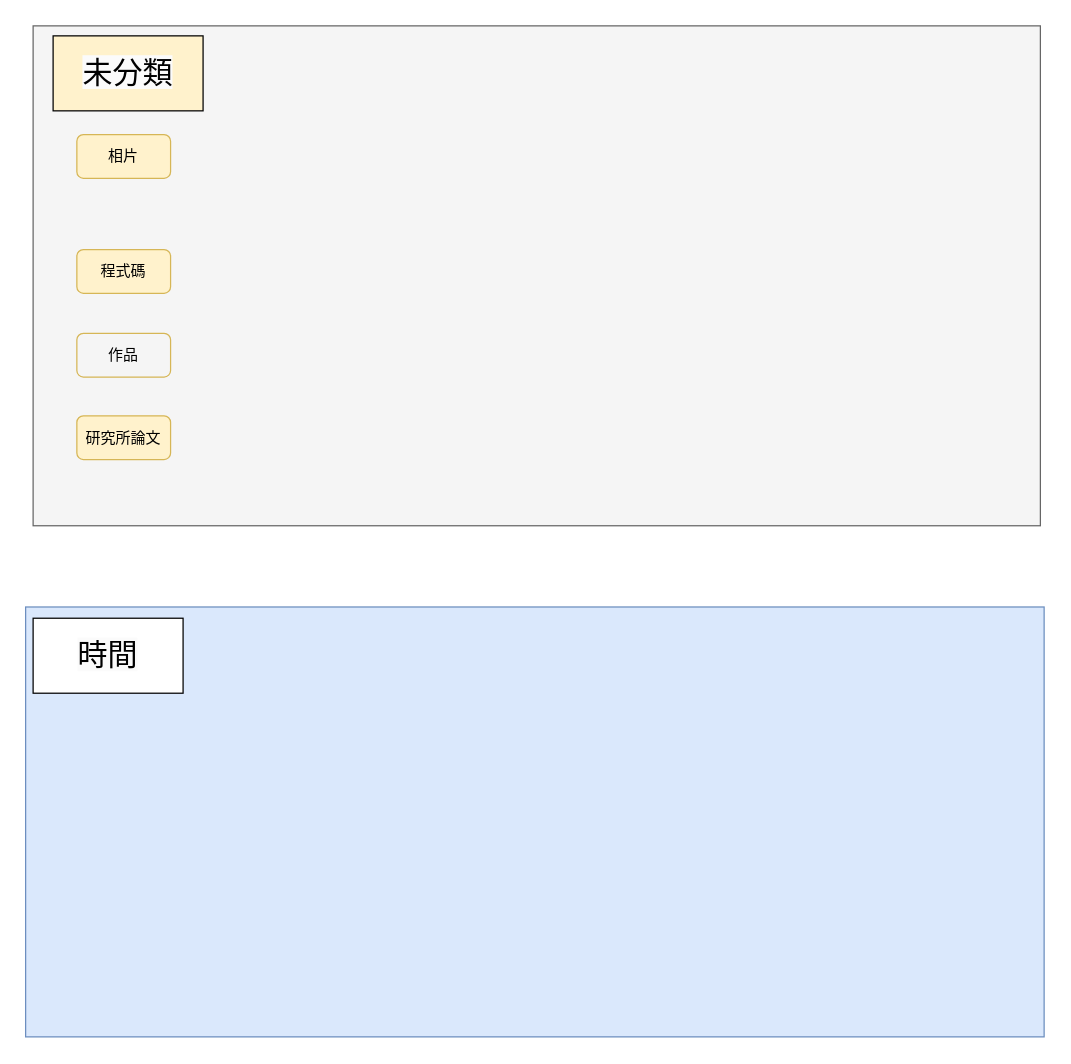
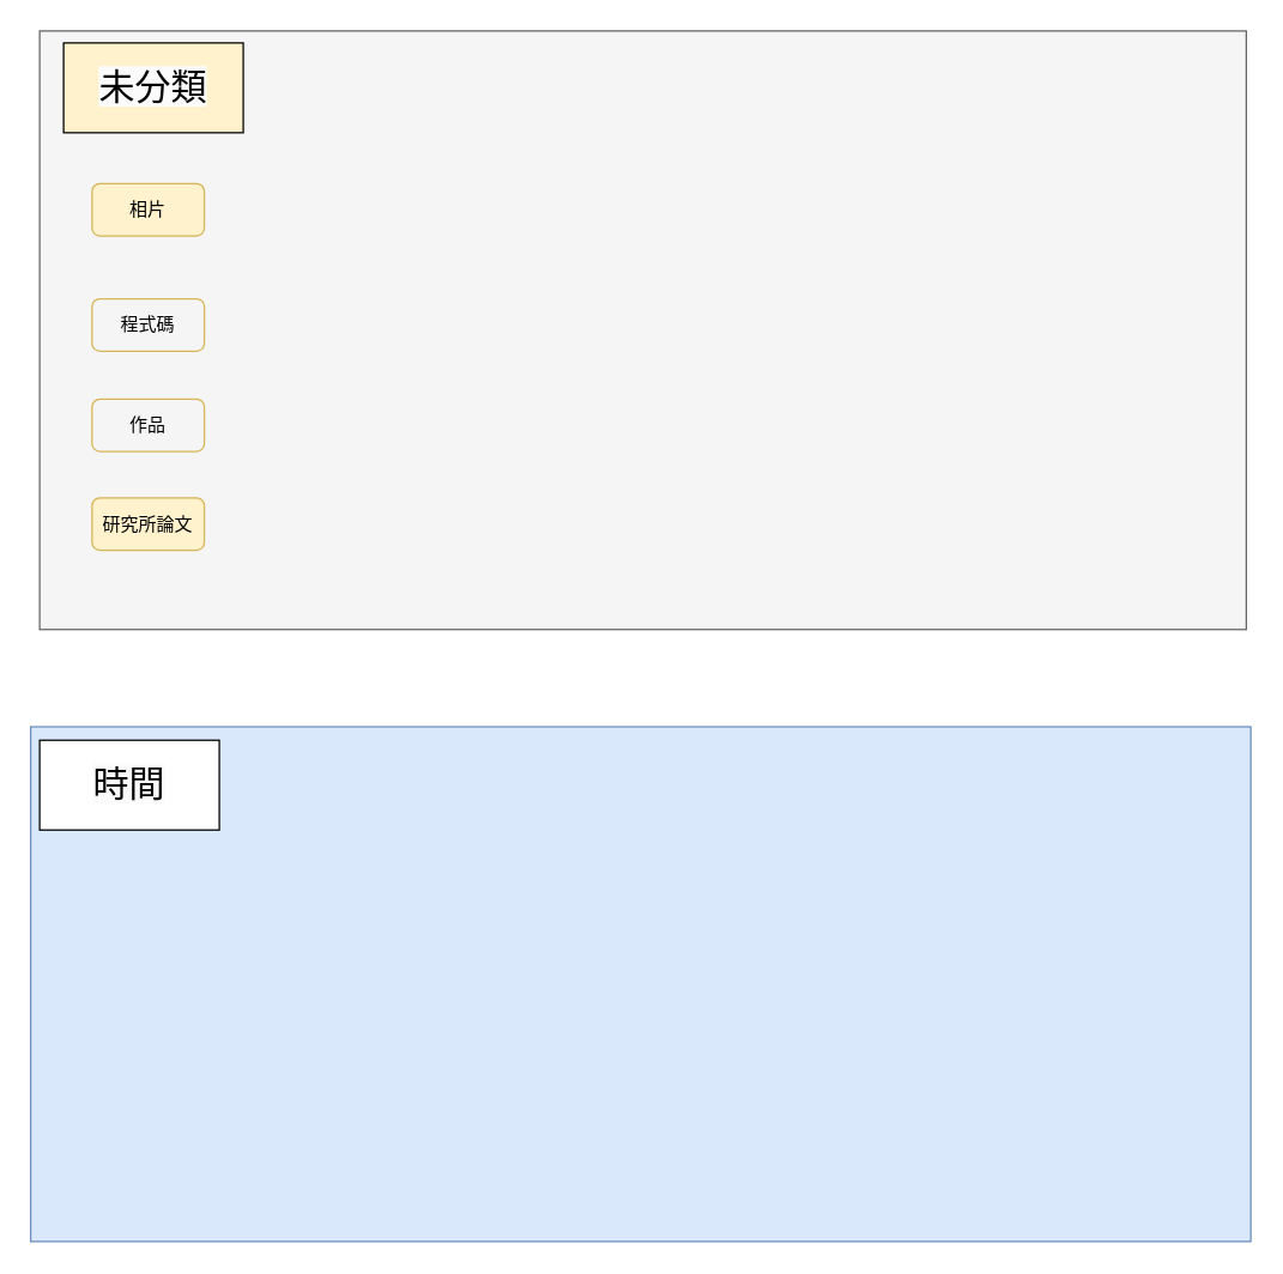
  <mxCell id="0" />
  <mxCell id="1" parent="0" />
  <mxCell id="2" value="" style="rounded=0;whiteSpace=wrap;html=1;fillColor=#dae8fc;strokeColor=#6c8ebf;" vertex="1" parent="1"><mxGeometry x="20" y="485" width="815" height="344" as="geometry" /></mxCell>
  <mxCell id="3" value="&lt;font style=&quot;font-size: 24px;&quot;&gt;&lt;span style=&quot;color: rgb(0, 0, 0); font-family: Helvetica; font-style: normal; font-variant-ligatures: normal; font-variant-caps: normal; font-weight: 400; letter-spacing: normal; orphans: 2; text-align: center; text-indent: 0px; text-transform: none; widows: 2; word-spacing: 0px; -webkit-text-stroke-width: 0px; background-color: rgb(251, 251, 251); text-decoration-thickness: initial; text-decoration-style: initial; text-decoration-color: initial; float: none; display: inline !important;&quot;&gt;時間&lt;/span&gt;&lt;br&gt;&lt;/font&gt;" style="rounded=0;whiteSpace=wrap;html=1;" vertex="1" parent="1"><mxGeometry x="26" y="494" width="120" height="60" as="geometry" /></mxCell>
  <mxCell id="4" value="" style="rounded=0;whiteSpace=wrap;html=1;fillColor=#f5f5f5;fontColor=#333333;strokeColor=#666666;" vertex="1" parent="1"><mxGeometry x="26" y="20" width="806" height="400" as="geometry" /></mxCell>
  <mxCell id="5" value="&lt;font style=&quot;font-size: 24px;&quot;&gt;&lt;span style=&quot;color: rgb(0, 0, 0); font-family: Helvetica; font-style: normal; font-variant-ligatures: normal; font-variant-caps: normal; font-weight: 400; letter-spacing: normal; orphans: 2; text-align: center; text-indent: 0px; text-transform: none; widows: 2; word-spacing: 0px; -webkit-text-stroke-width: 0px; background-color: rgb(251, 251, 251); text-decoration-thickness: initial; text-decoration-style: initial; text-decoration-color: initial; float: none; display: inline !important;&quot;&gt;未分類&lt;/span&gt;&lt;br&gt;&lt;/font&gt;" style="rounded=0;whiteSpace=wrap;html=1;fillColor=#fff2cc;" vertex="1" parent="1"><mxGeometry x="42" y="28" width="120" height="60" as="geometry" /></mxCell>
- <mxCell id="6" value="相片" style="rounded=1;whiteSpace=wrap;html=1;fillColor=#fff2cc;strokeColor=#d6b656;" vertex="1" parent="1"><mxGeometry x="61" y="107" width="75" height="35" as="geometry" /></mxCell>
- <mxCell id="7" value="程式碼" style="rounded=1;whiteSpace=wrap;html=1;fillColor=#fff2cc;strokeColor=#d6b656;" vertex="1" parent="1"><mxGeometry x="61" y="199" width="75" height="35" as="geometry" /></mxCell>
+ <mxCell id="6" value="相片" style="rounded=1;whiteSpace=wrap;html=1;fillColor=#fff2cc;strokeColor=#d6b656;" vertex="1" parent="1"><mxGeometry x="61" y="122" width="75" height="35" as="geometry" /></mxCell>
+ <mxCell id="7" value="程式碼" style="rounded=1;whiteSpace=wrap;html=1;fillColor=#f5f5f5;strokeColor=#d6b656;" vertex="1" parent="1"><mxGeometry x="61" y="199" width="75" height="35" as="geometry" /></mxCell>
  <mxCell id="8" value="作品" style="rounded=1;whiteSpace=wrap;html=1;fillColor=#f5f5f5;strokeColor=#d6b656;" vertex="1" parent="1"><mxGeometry x="61" y="266" width="75" height="35" as="geometry" /></mxCell>
  <mxCell id="9" value="研究所論文" style="rounded=1;whiteSpace=wrap;html=1;fillColor=#fff2cc;strokeColor=#d6b656;" vertex="1" parent="1"><mxGeometry x="61" y="332" width="75" height="35" as="geometry" /></mxCell>
